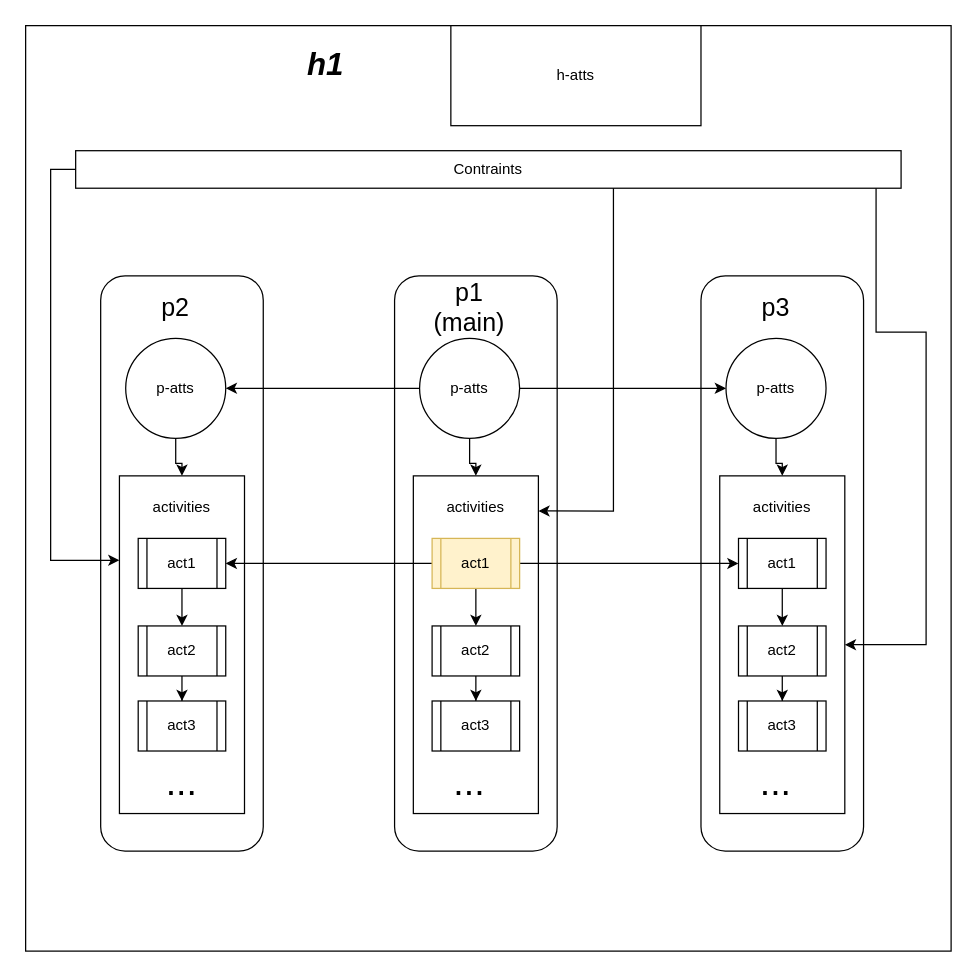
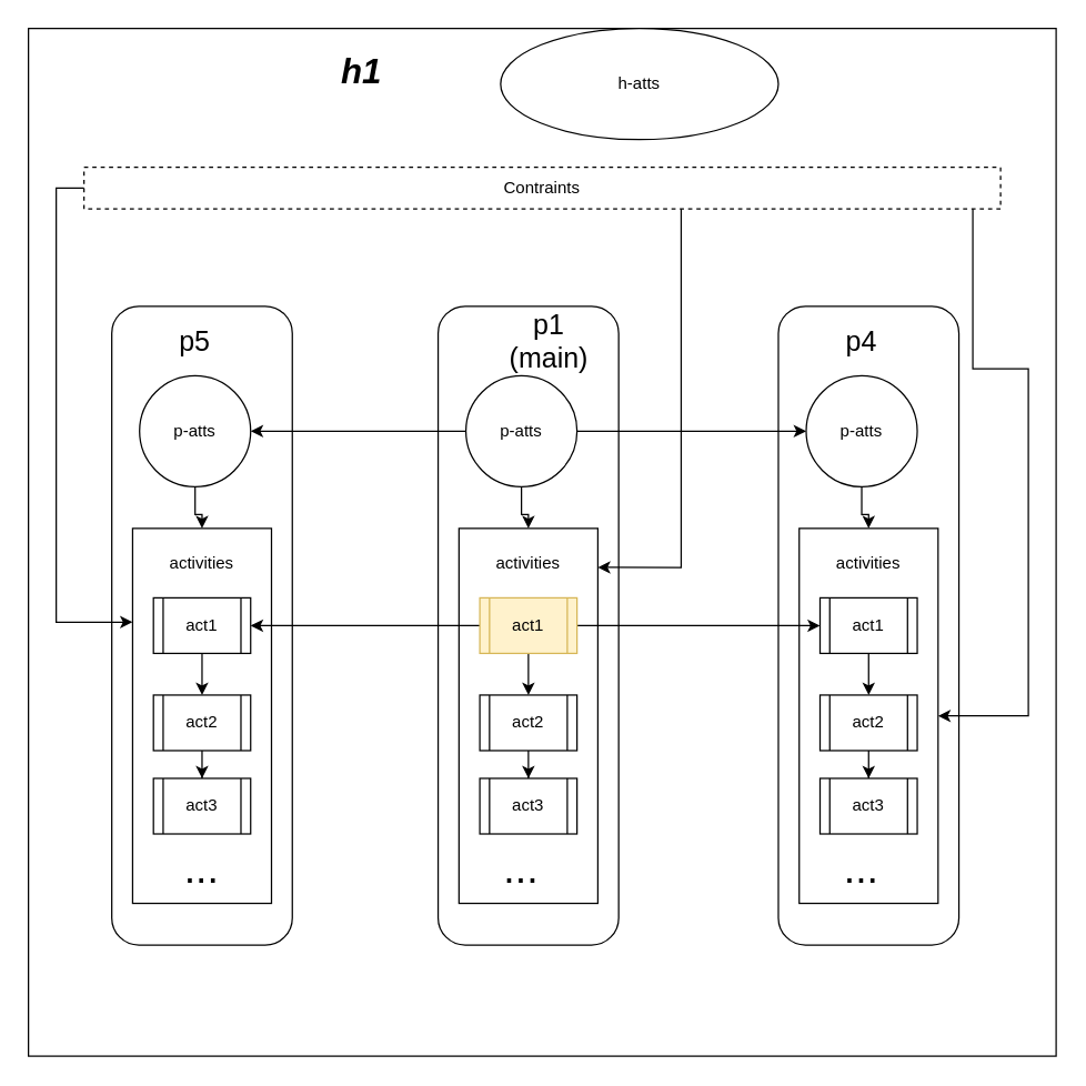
  <mxCell id="0" />
  <mxCell id="1" parent="0" />
  <mxCell id="2" value="" style="whiteSpace=wrap;html=1;aspect=fixed;fillColor=none;" vertex="1" parent="1"><mxGeometry x="20" y="20" width="740" height="740" as="geometry" /></mxCell>
  <mxCell id="3" value="&lt;b&gt;&lt;i style=&quot;&quot;&gt;&lt;font style=&quot;font-size: 25px;&quot;&gt;h1&lt;/font&gt;&lt;/i&gt;&lt;/b&gt;" style="text;html=1;align=center;verticalAlign=middle;whiteSpace=wrap;rounded=0;" vertex="1" parent="1"><mxGeometry x="240" y="30" width="40" height="40" as="geometry" /></mxCell>
  <mxCell id="4" value="" style="rounded=1;whiteSpace=wrap;html=1;fillColor=none;" vertex="1" parent="1"><mxGeometry x="80" y="220" width="130" height="460" as="geometry" /></mxCell>
- <mxCell id="5" value="&lt;span style=&quot;font-size: 20px;&quot;&gt;p2&lt;/span&gt;" style="text;html=1;align=center;verticalAlign=middle;whiteSpace=wrap;rounded=0;" vertex="1" parent="1"><mxGeometry x="110" y="230" width="60" height="30" as="geometry" /></mxCell>
+ <mxCell id="5" value="&lt;span style=&quot;font-size: 20px;&quot;&gt;p5&lt;/span&gt;" style="text;html=1;align=center;verticalAlign=middle;whiteSpace=wrap;rounded=0;" vertex="1" parent="1"><mxGeometry x="110" y="230" width="60" height="30" as="geometry" /></mxCell>
  <mxCell id="6" style="edgeStyle=orthogonalEdgeStyle;rounded=0;orthogonalLoop=1;jettySize=auto;html=1;entryX=0.5;entryY=0;entryDx=0;entryDy=0;" edge="1" parent="1" source="7" target="9"><mxGeometry relative="1" as="geometry" /></mxCell>
  <mxCell id="7" value="p-atts" style="ellipse;whiteSpace=wrap;html=1;aspect=fixed;" vertex="1" parent="1"><mxGeometry x="100" y="270" width="80" height="80" as="geometry" /></mxCell>
- <mxCell id="8" value="h-atts" style="whiteSpace=wrap;html=1;rounded=0;" vertex="1" parent="1"><mxGeometry x="360" y="20" width="200" height="80" as="geometry" /></mxCell>
+ <mxCell id="8" value="h-atts" style="ellipse;whiteSpace=wrap;html=1;" vertex="1" parent="1"><mxGeometry x="360" y="20" width="200" height="80" as="geometry" /></mxCell>
  <mxCell id="9" value="" style="rounded=0;whiteSpace=wrap;html=1;fillColor=none;" vertex="1" parent="1"><mxGeometry x="95" y="380" width="100" height="270" as="geometry" /></mxCell>
  <mxCell id="10" value="activities" style="text;html=1;align=center;verticalAlign=middle;whiteSpace=wrap;rounded=0;" vertex="1" parent="1"><mxGeometry x="115" y="390" width="60" height="30" as="geometry" /></mxCell>
  <mxCell id="11" style="edgeStyle=orthogonalEdgeStyle;rounded=0;orthogonalLoop=1;jettySize=auto;html=1;entryX=0;entryY=0.25;entryDx=0;entryDy=0;" edge="1" parent="1" source="13" target="9"><mxGeometry relative="1" as="geometry"><Array as="points"><mxPoint x="40" y="135" /><mxPoint x="40" y="448" /></Array></mxGeometry></mxCell>
  <mxCell id="12" style="edgeStyle=orthogonalEdgeStyle;rounded=0;orthogonalLoop=1;jettySize=auto;html=1;entryX=1;entryY=0.5;entryDx=0;entryDy=0;" edge="1" parent="1" source="13" target="40"><mxGeometry relative="1" as="geometry"><Array as="points"><mxPoint x="700" y="265" /><mxPoint x="740" y="265" /><mxPoint x="740" y="515" /></Array></mxGeometry></mxCell>
- <mxCell id="13" value="Contraints" style="rounded=0;whiteSpace=wrap;html=1;fillColor=none;" vertex="1" parent="1"><mxGeometry x="60" y="120" width="660" height="30" as="geometry" /></mxCell>
+ <mxCell id="13" value="Contraints" style="rounded=0;whiteSpace=wrap;html=1;fillColor=none;dashed=1;" vertex="1" parent="1"><mxGeometry x="60" y="120" width="660" height="30" as="geometry" /></mxCell>
  <mxCell id="14" style="edgeStyle=orthogonalEdgeStyle;rounded=0;orthogonalLoop=1;jettySize=auto;html=1;" edge="1" parent="1" source="15" target="17"><mxGeometry relative="1" as="geometry" /></mxCell>
  <mxCell id="15" value="act1" style="shape=process;whiteSpace=wrap;html=1;backgroundOutline=1;" vertex="1" parent="1"><mxGeometry x="110" y="430" width="70" height="40" as="geometry" /></mxCell>
  <mxCell id="16" style="edgeStyle=orthogonalEdgeStyle;rounded=0;orthogonalLoop=1;jettySize=auto;html=1;entryX=0.5;entryY=0;entryDx=0;entryDy=0;" edge="1" parent="1" source="17" target="18"><mxGeometry relative="1" as="geometry" /></mxCell>
  <mxCell id="17" value="act2" style="shape=process;whiteSpace=wrap;html=1;backgroundOutline=1;" vertex="1" parent="1"><mxGeometry x="110" y="500" width="70" height="40" as="geometry" /></mxCell>
  <mxCell id="18" value="act3" style="shape=process;whiteSpace=wrap;html=1;backgroundOutline=1;" vertex="1" parent="1"><mxGeometry x="110" y="560" width="70" height="40" as="geometry" /></mxCell>
  <mxCell id="19" value="&lt;font style=&quot;font-size: 30px;&quot;&gt;...&lt;/font&gt;" style="text;html=1;align=center;verticalAlign=middle;whiteSpace=wrap;rounded=0;" vertex="1" parent="1"><mxGeometry x="115" y="610" width="60" height="30" as="geometry" /></mxCell>
  <mxCell id="20" style="edgeStyle=orthogonalEdgeStyle;rounded=0;orthogonalLoop=1;jettySize=auto;html=1;exitX=0.5;exitY=1;exitDx=0;exitDy=0;" edge="1" parent="1" source="19" target="19"><mxGeometry relative="1" as="geometry" /></mxCell>
  <mxCell id="21" value="" style="rounded=1;whiteSpace=wrap;html=1;fillColor=none;" vertex="1" parent="1"><mxGeometry x="315" y="220" width="130" height="460" as="geometry" /></mxCell>
- <mxCell id="22" value="&lt;font style=&quot;font-size: 20px;&quot;&gt;p1 (main)&lt;/font&gt;" style="text;html=1;align=center;verticalAlign=middle;whiteSpace=wrap;rounded=0;" vertex="1" parent="1"><mxGeometry x="345" y="230" width="60" height="30" as="geometry" /></mxCell>
+ <mxCell id="22" value="&lt;font style=&quot;font-size: 20px;&quot;&gt;p1 (main)&lt;/font&gt;" style="text;html=1;align=center;verticalAlign=middle;whiteSpace=wrap;rounded=0;" vertex="1" parent="1"><mxGeometry x="365" y="230" width="60" height="30" as="geometry" /></mxCell>
  <mxCell id="23" style="edgeStyle=orthogonalEdgeStyle;rounded=0;orthogonalLoop=1;jettySize=auto;html=1;entryX=0.5;entryY=0;entryDx=0;entryDy=0;" edge="1" parent="1" source="26" target="27"><mxGeometry relative="1" as="geometry" /></mxCell>
  <mxCell id="24" style="edgeStyle=orthogonalEdgeStyle;rounded=0;orthogonalLoop=1;jettySize=auto;html=1;" edge="1" parent="1" source="26" target="7"><mxGeometry relative="1" as="geometry" /></mxCell>
  <mxCell id="25" style="edgeStyle=orthogonalEdgeStyle;rounded=0;orthogonalLoop=1;jettySize=auto;html=1;entryX=0;entryY=0.5;entryDx=0;entryDy=0;" edge="1" parent="1" source="26" target="39"><mxGeometry relative="1" as="geometry" /></mxCell>
  <mxCell id="26" value="p-atts" style="ellipse;whiteSpace=wrap;html=1;aspect=fixed;" vertex="1" parent="1"><mxGeometry x="335" y="270" width="80" height="80" as="geometry" /></mxCell>
  <mxCell id="27" value="" style="rounded=0;whiteSpace=wrap;html=1;fillColor=none;" vertex="1" parent="1"><mxGeometry x="330" y="380" width="100" height="270" as="geometry" /></mxCell>
  <mxCell id="28" value="activities" style="text;html=1;align=center;verticalAlign=middle;whiteSpace=wrap;rounded=0;" vertex="1" parent="1"><mxGeometry x="350" y="390" width="60" height="30" as="geometry" /></mxCell>
  <mxCell id="29" style="edgeStyle=orthogonalEdgeStyle;rounded=0;orthogonalLoop=1;jettySize=auto;html=1;entryX=1;entryY=0.5;entryDx=0;entryDy=0;" edge="1" parent="1" source="32" target="15"><mxGeometry relative="1" as="geometry" /></mxCell>
  <mxCell id="30" style="edgeStyle=orthogonalEdgeStyle;rounded=0;orthogonalLoop=1;jettySize=auto;html=1;entryX=0;entryY=0.5;entryDx=0;entryDy=0;" edge="1" parent="1" source="32" target="43"><mxGeometry relative="1" as="geometry" /></mxCell>
  <mxCell id="31" style="edgeStyle=orthogonalEdgeStyle;rounded=0;orthogonalLoop=1;jettySize=auto;html=1;" edge="1" parent="1" source="32" target="34"><mxGeometry relative="1" as="geometry" /></mxCell>
  <mxCell id="32" value="act1" style="shape=process;whiteSpace=wrap;html=1;backgroundOutline=1;fillColor=#fff2cc;strokeColor=#d6b656;" vertex="1" parent="1"><mxGeometry x="345" y="430" width="70" height="40" as="geometry" /></mxCell>
  <mxCell id="33" style="edgeStyle=orthogonalEdgeStyle;rounded=0;orthogonalLoop=1;jettySize=auto;html=1;" edge="1" parent="1" source="34" target="35"><mxGeometry relative="1" as="geometry" /></mxCell>
  <mxCell id="34" value="act2" style="shape=process;whiteSpace=wrap;html=1;backgroundOutline=1;" vertex="1" parent="1"><mxGeometry x="345" y="500" width="70" height="40" as="geometry" /></mxCell>
  <mxCell id="35" value="act3" style="shape=process;whiteSpace=wrap;html=1;backgroundOutline=1;" vertex="1" parent="1"><mxGeometry x="345" y="560" width="70" height="40" as="geometry" /></mxCell>
  <mxCell id="36" value="" style="rounded=1;whiteSpace=wrap;html=1;fillColor=none;" vertex="1" parent="1"><mxGeometry x="560" y="220" width="130" height="460" as="geometry" /></mxCell>
- <mxCell id="37" value="&lt;font style=&quot;font-size: 20px;&quot;&gt;p3&lt;/font&gt;" style="text;html=1;align=center;verticalAlign=middle;whiteSpace=wrap;rounded=0;" vertex="1" parent="1"><mxGeometry x="590" y="230" width="60" height="30" as="geometry" /></mxCell>
+ <mxCell id="37" value="&lt;font style=&quot;font-size: 20px;&quot;&gt;p4&lt;/font&gt;" style="text;html=1;align=center;verticalAlign=middle;whiteSpace=wrap;rounded=0;" vertex="1" parent="1"><mxGeometry x="590" y="230" width="60" height="30" as="geometry" /></mxCell>
  <mxCell id="38" style="edgeStyle=orthogonalEdgeStyle;rounded=0;orthogonalLoop=1;jettySize=auto;html=1;entryX=0.5;entryY=0;entryDx=0;entryDy=0;" edge="1" parent="1" source="39" target="40"><mxGeometry relative="1" as="geometry" /></mxCell>
  <mxCell id="39" value="p-atts" style="ellipse;whiteSpace=wrap;html=1;aspect=fixed;" vertex="1" parent="1"><mxGeometry x="580" y="270" width="80" height="80" as="geometry" /></mxCell>
  <mxCell id="40" value="" style="rounded=0;whiteSpace=wrap;html=1;fillColor=none;" vertex="1" parent="1"><mxGeometry x="575" y="380" width="100" height="270" as="geometry" /></mxCell>
  <mxCell id="41" value="activities" style="text;html=1;align=center;verticalAlign=middle;whiteSpace=wrap;rounded=0;" vertex="1" parent="1"><mxGeometry x="595" y="390" width="60" height="30" as="geometry" /></mxCell>
  <mxCell id="42" style="edgeStyle=orthogonalEdgeStyle;rounded=0;orthogonalLoop=1;jettySize=auto;html=1;" edge="1" parent="1" source="43" target="45"><mxGeometry relative="1" as="geometry" /></mxCell>
  <mxCell id="43" value="act1" style="shape=process;whiteSpace=wrap;html=1;backgroundOutline=1;" vertex="1" parent="1"><mxGeometry x="590" y="430" width="70" height="40" as="geometry" /></mxCell>
  <mxCell id="44" style="edgeStyle=orthogonalEdgeStyle;rounded=0;orthogonalLoop=1;jettySize=auto;html=1;" edge="1" parent="1" source="45" target="46"><mxGeometry relative="1" as="geometry" /></mxCell>
  <mxCell id="45" value="act2" style="shape=process;whiteSpace=wrap;html=1;backgroundOutline=1;" vertex="1" parent="1"><mxGeometry x="590" y="500" width="70" height="40" as="geometry" /></mxCell>
  <mxCell id="46" value="act3" style="shape=process;whiteSpace=wrap;html=1;backgroundOutline=1;" vertex="1" parent="1"><mxGeometry x="590" y="560" width="70" height="40" as="geometry" /></mxCell>
  <mxCell id="47" value="&lt;font style=&quot;font-size: 30px;&quot;&gt;...&lt;/font&gt;" style="text;html=1;align=center;verticalAlign=middle;whiteSpace=wrap;rounded=0;" vertex="1" parent="1"><mxGeometry x="345" y="610" width="60" height="30" as="geometry" /></mxCell>
  <mxCell id="48" value="&lt;font style=&quot;font-size: 30px;&quot;&gt;...&lt;/font&gt;" style="text;html=1;align=center;verticalAlign=middle;whiteSpace=wrap;rounded=0;" vertex="1" parent="1"><mxGeometry x="590" y="610" width="60" height="30" as="geometry" /></mxCell>
  <mxCell id="49" style="edgeStyle=orthogonalEdgeStyle;rounded=0;orthogonalLoop=1;jettySize=auto;html=1;entryX=1;entryY=0.104;entryDx=0;entryDy=0;entryPerimeter=0;" edge="1" parent="1" source="13" target="27"><mxGeometry relative="1" as="geometry"><Array as="points"><mxPoint x="490" y="408" /></Array></mxGeometry></mxCell>
